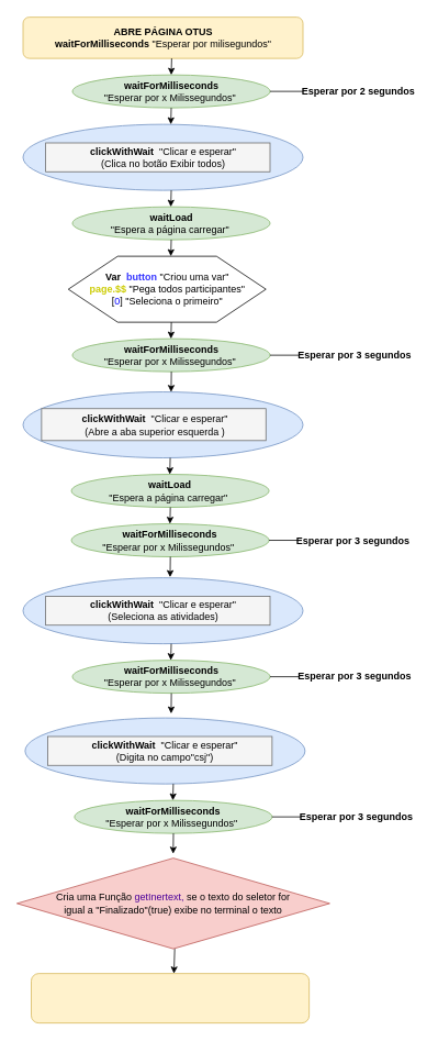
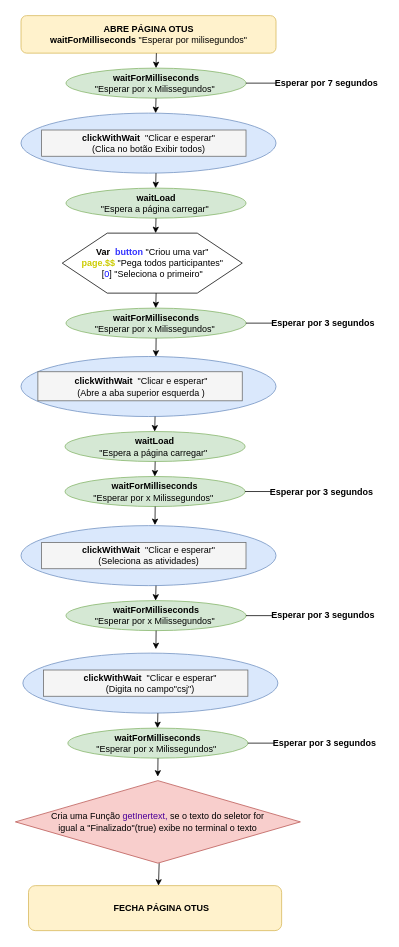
  <mxCell id="0" />
  <mxCell id="1" parent="0" />
  <mxCell id="2" value="" style="ellipse;whiteSpace=wrap;html=1;fillColor=#dae8fc;strokeColor=#6c8ebf;" parent="1" vertex="1"><mxGeometry x="27.5" y="150" width="340" height="80" as="geometry" /></mxCell>
  <mxCell id="3" value="" style="rounded=0;whiteSpace=wrap;html=1;fillColor=#f5f5f5;strokeColor=#666666;fontColor=#333333;" parent="1" vertex="1"><mxGeometry x="55" y="172.5" width="272.5" height="35" as="geometry" /></mxCell>
  <mxCell id="4" value="" style="ellipse;whiteSpace=wrap;html=1;fillColor=#dae8fc;strokeColor=#6c8ebf;" parent="1" vertex="1"><mxGeometry x="27.5" y="474.53" width="340" height="80" as="geometry" /></mxCell>
  <mxCell id="5" value="" style="rounded=0;whiteSpace=wrap;html=1;fillColor=#f5f5f5;strokeColor=#666666;fontColor=#333333;" parent="1" vertex="1"><mxGeometry x="50" y="494.84" width="272.5" height="38.75" as="geometry" /></mxCell>
  <mxCell id="6" value="&lt;b&gt;clickWithWait&amp;nbsp;&lt;/b&gt;&amp;nbsp;&quot;Clicar e esperar&quot;&lt;br&gt;(Clica no botão Exibir todos)" style="text;html=1;strokeColor=none;fillColor=none;align=center;verticalAlign=middle;whiteSpace=wrap;rounded=0;" parent="1" vertex="1"><mxGeometry x="77.5" y="170" width="240" height="40" as="geometry" /></mxCell>
  <mxCell id="7" value="&lt;b&gt;clickWithWait&amp;nbsp;&lt;/b&gt;&amp;nbsp;&quot;Clicar e esperar&quot;&lt;br&gt;(Abre a aba superior esquerda )" style="text;html=1;strokeColor=none;fillColor=none;align=center;verticalAlign=middle;whiteSpace=wrap;rounded=0;" parent="1" vertex="1"><mxGeometry x="62.5" y="494.84" width="250" height="39.37" as="geometry" /></mxCell>
- <mxCell id="8" value="&lt;b&gt;Esperar por 2 segundos&lt;/b&gt;" style="text;html=1;strokeColor=none;fillColor=none;align=center;verticalAlign=middle;whiteSpace=wrap;rounded=0;" parent="1" vertex="1"><mxGeometry x="360" y="100" width="150" height="20" as="geometry" /></mxCell>
+ <mxCell id="8" value="&lt;b&gt;Esperar por 7 segundos&lt;/b&gt;" style="text;html=1;strokeColor=none;fillColor=none;align=center;verticalAlign=middle;whiteSpace=wrap;rounded=0;" parent="1" vertex="1"><mxGeometry x="360" y="100" width="150" height="20" as="geometry" /></mxCell>
  <mxCell id="9" value="" style="rounded=1;whiteSpace=wrap;html=1;fillColor=#fff2cc;strokeColor=#d6b656;" parent="1" vertex="1"><mxGeometry x="27.5" y="20" width="340" height="50" as="geometry" /></mxCell>
  <mxCell id="10" value="&lt;b&gt;ABRE PÁGINA OTUS&lt;br&gt;waitForMilliseconds&lt;/b&gt;&amp;nbsp;&quot;Esperar por milisegundos&quot;" style="text;html=1;strokeColor=none;fillColor=none;align=center;verticalAlign=middle;whiteSpace=wrap;rounded=0;" parent="1" vertex="1"><mxGeometry x="37.5" y="20" width="320" height="50" as="geometry" /></mxCell>
  <mxCell id="11" value="" style="rounded=1;whiteSpace=wrap;html=1;fillColor=#fff2cc;strokeColor=#d6b656;" parent="1" vertex="1"><mxGeometry x="37.5" y="1180" width="337.5" height="60" as="geometry" /></mxCell>
  <mxCell id="12" value="&lt;b&gt;Esperar por 3 segundos&lt;/b&gt;" style="text;html=1;strokeColor=none;fillColor=none;align=center;verticalAlign=middle;whiteSpace=wrap;rounded=0;" parent="1" vertex="1"><mxGeometry x="357.5" y="420" width="145" height="20" as="geometry" /></mxCell>
+ <mxCell id="13" value="&lt;b&gt;FECHA PÁGINA OTUS&lt;/b&gt;" style="text;html=1;strokeColor=none;fillColor=none;align=center;verticalAlign=middle;whiteSpace=wrap;rounded=0;" parent="1" vertex="1"><mxGeometry x="100" y="1195" width="230" height="30" as="geometry" /></mxCell>
  <mxCell id="14" value="&lt;b&gt;waitForMilliseconds&lt;/b&gt;&lt;br&gt;&quot;Esperar por x Milissegundos&quot;&amp;nbsp;" style="ellipse;whiteSpace=wrap;html=1;fillColor=#d5e8d4;strokeColor=#82b366;" parent="1" vertex="1"><mxGeometry x="87.5" y="90" width="240" height="40" as="geometry" /></mxCell>
  <mxCell id="15" value="" style="endArrow=none;html=1;exitX=1;exitY=0.5;exitDx=0;exitDy=0;" parent="1" source="14" edge="1"><mxGeometry width="50" height="50" relative="1" as="geometry"><mxPoint x="367.5" y="130" as="sourcePoint" /><mxPoint x="367.5" y="110" as="targetPoint" /><Array as="points" /></mxGeometry></mxCell>
  <mxCell id="16" value="&lt;b&gt;Var&amp;nbsp;&lt;/b&gt;&lt;font color=&quot;#ffb570&quot; style=&quot;font-weight: bold&quot;&gt;&amp;nbsp;&lt;/font&gt;&lt;b style=&quot;color: rgb(51 , 51 , 255)&quot;&gt;button &lt;/b&gt;&quot;Criou uma var&quot;&lt;br&gt;&lt;b style=&quot;color: rgb(204 , 204 , 0)&quot;&gt;page.$$&amp;nbsp;&lt;/b&gt;&quot;Pega todos participantes&quot;&lt;br&gt;[&lt;font color=&quot;#0000ff&quot;&gt;0&lt;/font&gt;] &quot;Seleciona o primeiro&quot;&lt;br&gt;" style="shape=hexagon;perimeter=hexagonPerimeter2;whiteSpace=wrap;html=1;" parent="1" vertex="1"><mxGeometry x="82.5" y="310" width="240" height="80" as="geometry" /></mxCell>
  <mxCell id="17" value="&lt;b&gt;waitLoad&lt;/b&gt;&lt;br&gt;&quot;Espera a página carregar&quot;&amp;nbsp;" style="ellipse;whiteSpace=wrap;html=1;fillColor=#d5e8d4;strokeColor=#82b366;" parent="1" vertex="1"><mxGeometry x="87.5" y="250" width="240" height="40" as="geometry" /></mxCell>
  <mxCell id="18" value="&lt;b&gt;waitForMilliseconds&lt;/b&gt;&lt;br&gt;&quot;Esperar por x Milissegundos&quot;&amp;nbsp;" style="ellipse;whiteSpace=wrap;html=1;fillColor=#d5e8d4;strokeColor=#82b366;" parent="1" vertex="1"><mxGeometry x="87.5" y="410" width="240" height="40" as="geometry" /></mxCell>
  <mxCell id="19" value="" style="endArrow=none;html=1;entryX=0;entryY=0.5;entryDx=0;entryDy=0;exitX=1;exitY=0.5;exitDx=0;exitDy=0;" parent="1" source="18" edge="1"><mxGeometry width="50" height="50" relative="1" as="geometry"><mxPoint x="337.5" y="430" as="sourcePoint" /><mxPoint x="362.5" y="430" as="targetPoint" /></mxGeometry></mxCell>
  <mxCell id="20" value="" style="endArrow=classic;html=1;entryX=0.5;entryY=0;entryDx=0;entryDy=0;" parent="1" target="14" edge="1"><mxGeometry width="50" height="50" relative="1" as="geometry"><mxPoint x="208" y="70" as="sourcePoint" /><mxPoint x="195" y="90" as="targetPoint" /></mxGeometry></mxCell>
  <mxCell id="21" value="" style="endArrow=classic;html=1;entryX=0.5;entryY=0;entryDx=0;entryDy=0;" parent="1" edge="1"><mxGeometry width="50" height="50" relative="1" as="geometry"><mxPoint x="207.5" y="130" as="sourcePoint" /><mxPoint x="207" y="150" as="targetPoint" /></mxGeometry></mxCell>
  <mxCell id="22" value="" style="endArrow=classic;html=1;entryX=0.5;entryY=0;entryDx=0;entryDy=0;" parent="1" edge="1"><mxGeometry width="50" height="50" relative="1" as="geometry"><mxPoint x="207.5" y="230" as="sourcePoint" /><mxPoint x="207" y="250" as="targetPoint" /></mxGeometry></mxCell>
  <mxCell id="23" value="" style="endArrow=classic;html=1;entryX=0.5;entryY=0;entryDx=0;entryDy=0;" parent="1" edge="1"><mxGeometry width="50" height="50" relative="1" as="geometry"><mxPoint x="207.5" y="290" as="sourcePoint" /><mxPoint x="207" y="310" as="targetPoint" /></mxGeometry></mxCell>
  <mxCell id="24" value="" style="endArrow=classic;html=1;entryX=0.5;entryY=0;entryDx=0;entryDy=0;" parent="1" edge="1"><mxGeometry width="50" height="50" relative="1" as="geometry"><mxPoint x="207.66" y="390" as="sourcePoint" /><mxPoint x="207.16" y="410" as="targetPoint" /></mxGeometry></mxCell>
  <mxCell id="25" value="" style="endArrow=classic;html=1;entryX=0.529;entryY=0.002;entryDx=0;entryDy=0;entryPerimeter=0;" parent="1" target="4" edge="1"><mxGeometry width="50" height="50" relative="1" as="geometry"><mxPoint x="207.66" y="450" as="sourcePoint" /><mxPoint x="207.16" y="470" as="targetPoint" /></mxGeometry></mxCell>
  <mxCell id="26" value="" style="endArrow=classic;html=1;" parent="1" edge="1"><mxGeometry width="50" height="50" relative="1" as="geometry"><mxPoint x="211.72" y="1150" as="sourcePoint" /><mxPoint x="210.78" y="1180" as="targetPoint" /></mxGeometry></mxCell>
  <mxCell id="27" value="&lt;b&gt;waitLoad&lt;/b&gt;&lt;br&gt;&quot;Espera a página carregar&quot;&amp;nbsp;" style="ellipse;whiteSpace=wrap;html=1;fillColor=#d5e8d4;strokeColor=#82b366;" vertex="1" parent="1"><mxGeometry x="86.25" y="574.53" width="240" height="40" as="geometry" /></mxCell>
  <mxCell id="28" value="" style="endArrow=classic;html=1;entryX=0.5;entryY=0;entryDx=0;entryDy=0;" edge="1" parent="1"><mxGeometry width="50" height="50" relative="1" as="geometry"><mxPoint x="206.25" y="554.53" as="sourcePoint" /><mxPoint x="205.75" y="574.53" as="targetPoint" /></mxGeometry></mxCell>
  <mxCell id="29" value="&lt;b&gt;Esperar por 3 segundos&lt;/b&gt;" style="text;html=1;strokeColor=none;fillColor=none;align=center;verticalAlign=middle;whiteSpace=wrap;rounded=0;" vertex="1" parent="1"><mxGeometry x="356.25" y="644.53" width="145" height="20" as="geometry" /></mxCell>
  <mxCell id="30" value="&lt;b&gt;waitForMilliseconds&lt;/b&gt;&lt;br&gt;&quot;Esperar por x Milissegundos&quot;&amp;nbsp;" style="ellipse;whiteSpace=wrap;html=1;fillColor=#d5e8d4;strokeColor=#82b366;" vertex="1" parent="1"><mxGeometry x="86.25" y="634.53" width="240" height="40" as="geometry" /></mxCell>
  <mxCell id="31" value="" style="endArrow=none;html=1;entryX=0;entryY=0.5;entryDx=0;entryDy=0;exitX=1;exitY=0.5;exitDx=0;exitDy=0;" edge="1" parent="1" source="30"><mxGeometry width="50" height="50" relative="1" as="geometry"><mxPoint x="336.25" y="654.53" as="sourcePoint" /><mxPoint x="361.25" y="654.53" as="targetPoint" /></mxGeometry></mxCell>
  <mxCell id="32" value="" style="endArrow=classic;html=1;entryX=0.5;entryY=0;entryDx=0;entryDy=0;" edge="1" parent="1"><mxGeometry width="50" height="50" relative="1" as="geometry"><mxPoint x="206.41" y="614.53" as="sourcePoint" /><mxPoint x="205.91" y="634.53" as="targetPoint" /></mxGeometry></mxCell>
  <mxCell id="33" value="" style="endArrow=classic;html=1;entryX=0.529;entryY=0.002;entryDx=0;entryDy=0;entryPerimeter=0;" edge="1" parent="1"><mxGeometry width="50" height="50" relative="1" as="geometry"><mxPoint x="206.41" y="674.53" as="sourcePoint" /><mxPoint x="206.11" y="699.22" as="targetPoint" /></mxGeometry></mxCell>
  <mxCell id="34" value="" style="ellipse;whiteSpace=wrap;html=1;fillColor=#dae8fc;strokeColor=#6c8ebf;" vertex="1" parent="1"><mxGeometry x="27.5" y="700" width="340" height="80" as="geometry" /></mxCell>
  <mxCell id="35" value="" style="rounded=0;whiteSpace=wrap;html=1;fillColor=#f5f5f5;strokeColor=#666666;fontColor=#333333;" vertex="1" parent="1"><mxGeometry x="55" y="722.5" width="272.5" height="35" as="geometry" /></mxCell>
  <mxCell id="36" value="&lt;b&gt;clickWithWait&amp;nbsp;&lt;/b&gt;&amp;nbsp;&quot;Clicar e esperar&quot;&lt;br&gt;(Seleciona as atividades)" style="text;html=1;strokeColor=none;fillColor=none;align=center;verticalAlign=middle;whiteSpace=wrap;rounded=0;" vertex="1" parent="1"><mxGeometry x="77.5" y="720" width="240" height="40" as="geometry" /></mxCell>
  <mxCell id="37" value="" style="endArrow=classic;html=1;entryX=0.5;entryY=0;entryDx=0;entryDy=0;" edge="1" parent="1"><mxGeometry width="50" height="50" relative="1" as="geometry"><mxPoint x="207.5" y="780" as="sourcePoint" /><mxPoint x="207" y="800" as="targetPoint" /></mxGeometry></mxCell>
  <mxCell id="38" value="&lt;b&gt;Esperar por 3 segundos&lt;/b&gt;" style="text;html=1;strokeColor=none;fillColor=none;align=center;verticalAlign=middle;whiteSpace=wrap;rounded=0;" vertex="1" parent="1"><mxGeometry x="357.5" y="810" width="145" height="20" as="geometry" /></mxCell>
  <mxCell id="39" value="&lt;b&gt;waitForMilliseconds&lt;/b&gt;&lt;br&gt;&quot;Esperar por x Milissegundos&quot;&amp;nbsp;" style="ellipse;whiteSpace=wrap;html=1;fillColor=#d5e8d4;strokeColor=#82b366;" vertex="1" parent="1"><mxGeometry x="87.5" y="800" width="240" height="40" as="geometry" /></mxCell>
  <mxCell id="40" value="" style="endArrow=none;html=1;entryX=0;entryY=0.5;entryDx=0;entryDy=0;exitX=1;exitY=0.5;exitDx=0;exitDy=0;" edge="1" source="39" parent="1"><mxGeometry width="50" height="50" relative="1" as="geometry"><mxPoint x="337.5" y="820" as="sourcePoint" /><mxPoint x="362.5" y="820" as="targetPoint" /></mxGeometry></mxCell>
  <mxCell id="41" value="" style="endArrow=classic;html=1;entryX=0.529;entryY=0.002;entryDx=0;entryDy=0;entryPerimeter=0;" edge="1" parent="1"><mxGeometry width="50" height="50" relative="1" as="geometry"><mxPoint x="207.66" y="840" as="sourcePoint" /><mxPoint x="207.36" y="864.69" as="targetPoint" /></mxGeometry></mxCell>
  <mxCell id="42" value="" style="ellipse;whiteSpace=wrap;html=1;fillColor=#dae8fc;strokeColor=#6c8ebf;" vertex="1" parent="1"><mxGeometry x="30" y="870" width="340" height="80" as="geometry" /></mxCell>
  <mxCell id="43" value="" style="rounded=0;whiteSpace=wrap;html=1;fillColor=#f5f5f5;strokeColor=#666666;fontColor=#333333;" vertex="1" parent="1"><mxGeometry x="57.5" y="892.5" width="272.5" height="35" as="geometry" /></mxCell>
  <mxCell id="44" value="&lt;b&gt;clickWithWait&amp;nbsp;&lt;/b&gt;&amp;nbsp;&quot;Clicar e esperar&quot;&lt;br&gt;(Digita no campo&quot;csj&quot;)" style="text;html=1;strokeColor=none;fillColor=none;align=center;verticalAlign=middle;whiteSpace=wrap;rounded=0;" vertex="1" parent="1"><mxGeometry x="80" y="890" width="240" height="40" as="geometry" /></mxCell>
  <mxCell id="45" value="" style="endArrow=classic;html=1;entryX=0.5;entryY=0;entryDx=0;entryDy=0;" edge="1" parent="1"><mxGeometry width="50" height="50" relative="1" as="geometry"><mxPoint x="210" y="950" as="sourcePoint" /><mxPoint x="209.5" y="970" as="targetPoint" /></mxGeometry></mxCell>
  <mxCell id="46" value="&lt;b&gt;Esperar por 3 segundos&lt;/b&gt;" style="text;html=1;strokeColor=none;fillColor=none;align=center;verticalAlign=middle;whiteSpace=wrap;rounded=0;" vertex="1" parent="1"><mxGeometry x="360" y="980" width="145" height="20" as="geometry" /></mxCell>
  <mxCell id="47" value="&lt;b&gt;waitForMilliseconds&lt;/b&gt;&lt;br&gt;&quot;Esperar por x Milissegundos&quot;&amp;nbsp;" style="ellipse;whiteSpace=wrap;html=1;fillColor=#d5e8d4;strokeColor=#82b366;" vertex="1" parent="1"><mxGeometry x="90" y="970" width="240" height="40" as="geometry" /></mxCell>
  <mxCell id="48" value="" style="endArrow=none;html=1;entryX=0;entryY=0.5;entryDx=0;entryDy=0;exitX=1;exitY=0.5;exitDx=0;exitDy=0;" edge="1" source="47" parent="1"><mxGeometry width="50" height="50" relative="1" as="geometry"><mxPoint x="340" y="990" as="sourcePoint" /><mxPoint x="365" y="990" as="targetPoint" /></mxGeometry></mxCell>
  <mxCell id="49" value="" style="endArrow=classic;html=1;entryX=0.529;entryY=0.002;entryDx=0;entryDy=0;entryPerimeter=0;" edge="1" parent="1"><mxGeometry width="50" height="50" relative="1" as="geometry"><mxPoint x="210.16" y="1010" as="sourcePoint" /><mxPoint x="209.86" y="1034.69" as="targetPoint" /></mxGeometry></mxCell>
  <mxCell id="50" value="" style="rhombus;whiteSpace=wrap;html=1;fillColor=#f8cecc;strokeColor=#b85450;" vertex="1" parent="1"><mxGeometry x="20" y="1040" width="380" height="110" as="geometry" /></mxCell>
  <mxCell id="51" value="Cria uma Função &lt;font color=&quot;#4c0099&quot;&gt;getInertext, &lt;/font&gt;se o texto do seletor for igual a &quot;Finalizado&quot;(true) exibe no terminal o texto" style="text;html=1;strokeColor=none;fillColor=none;align=center;verticalAlign=middle;whiteSpace=wrap;rounded=0;" vertex="1" parent="1"><mxGeometry x="65" y="1075" width="290" height="40" as="geometry" /></mxCell>
